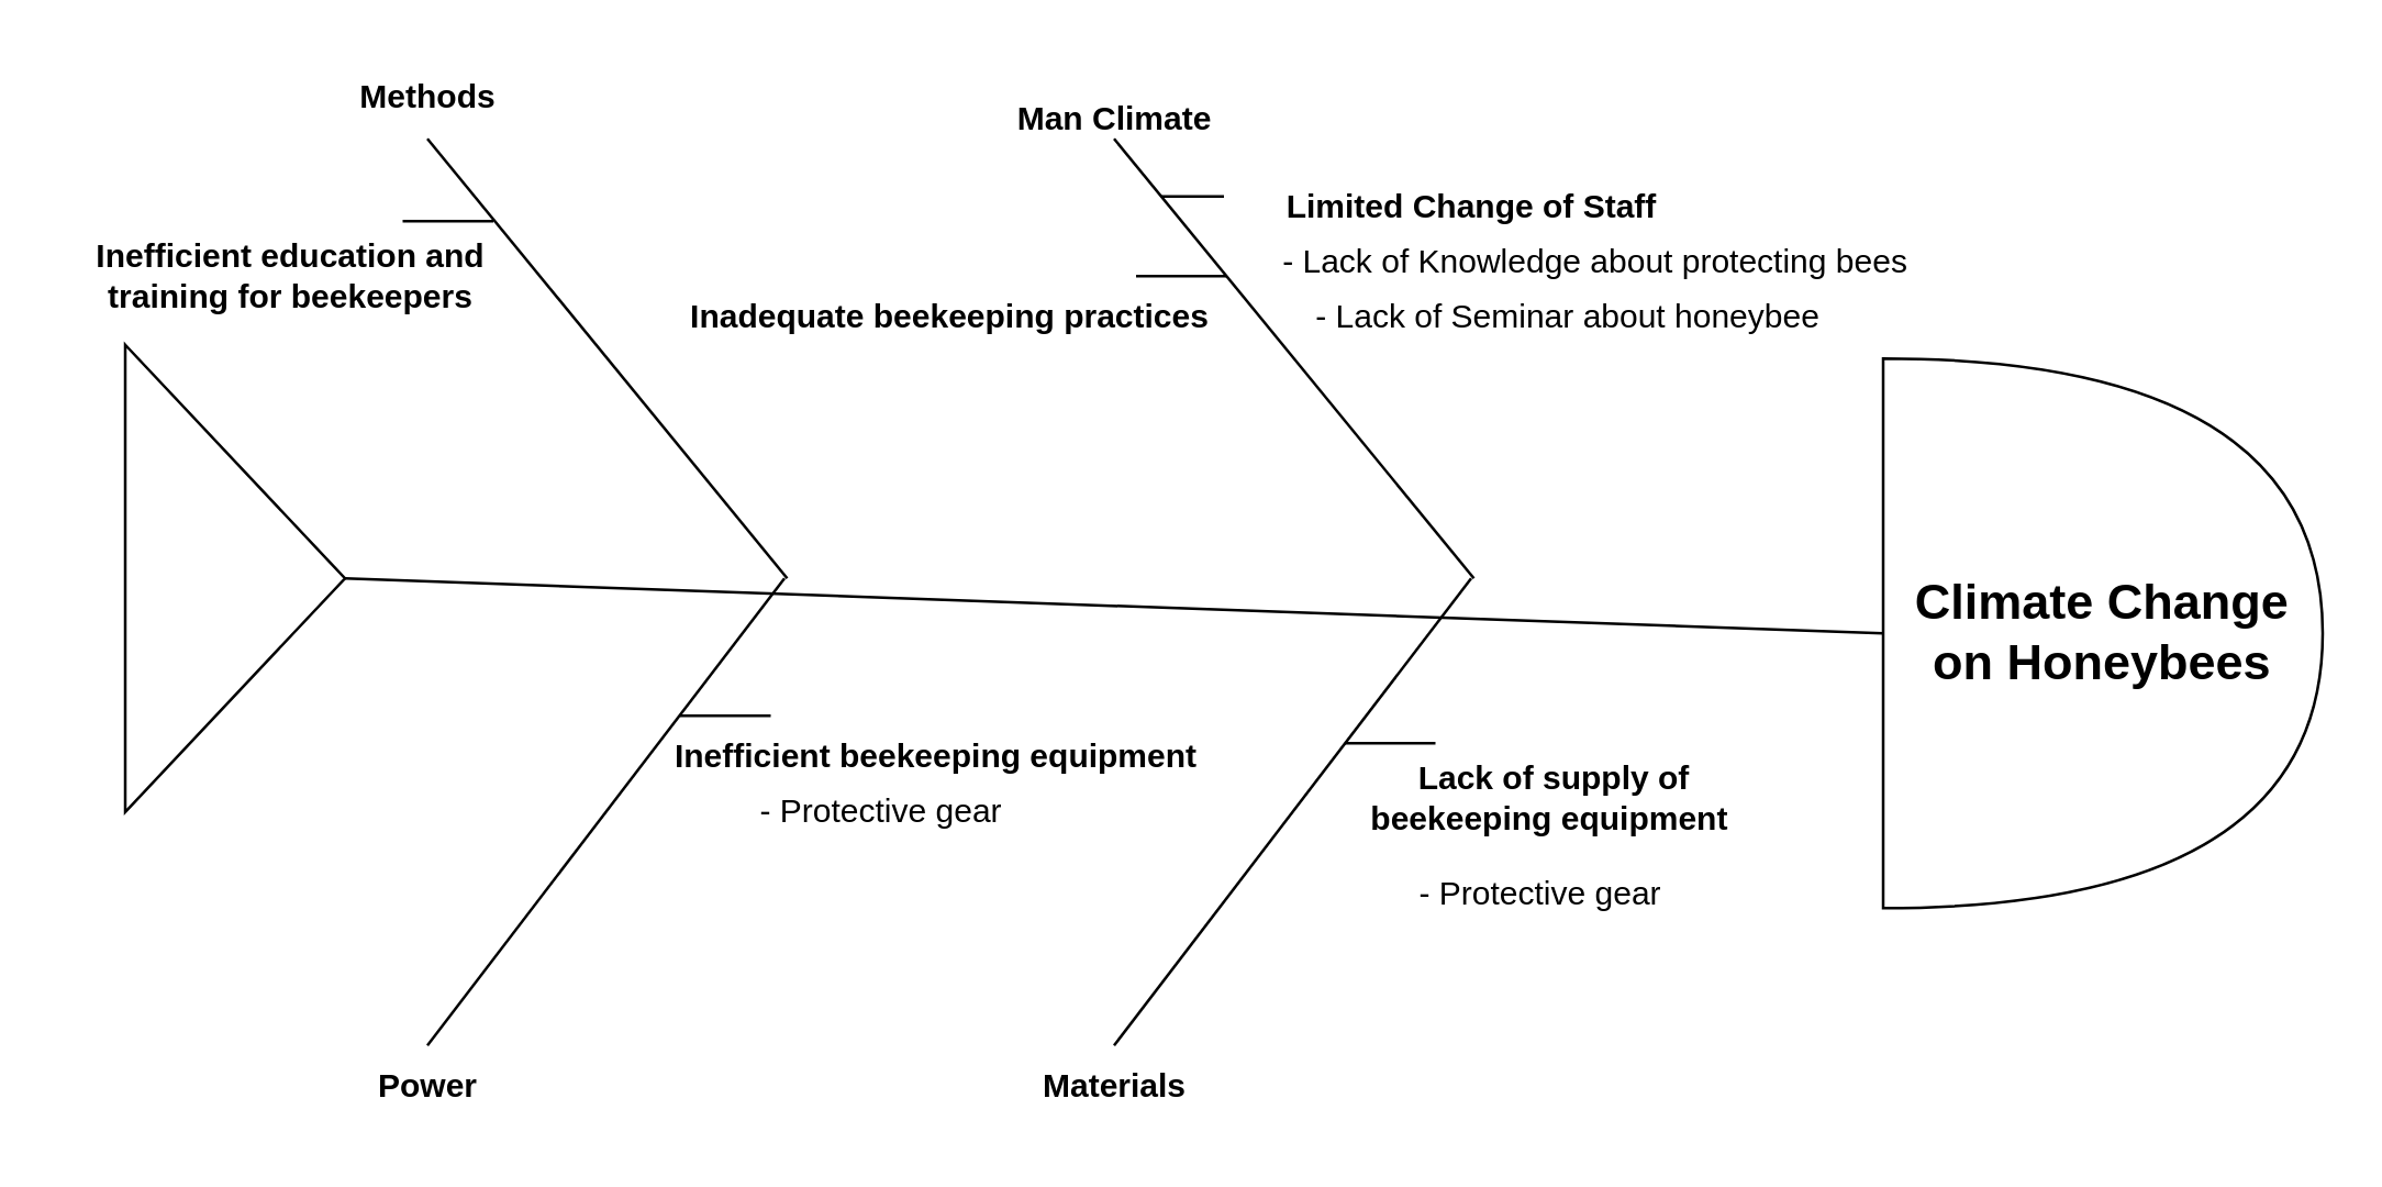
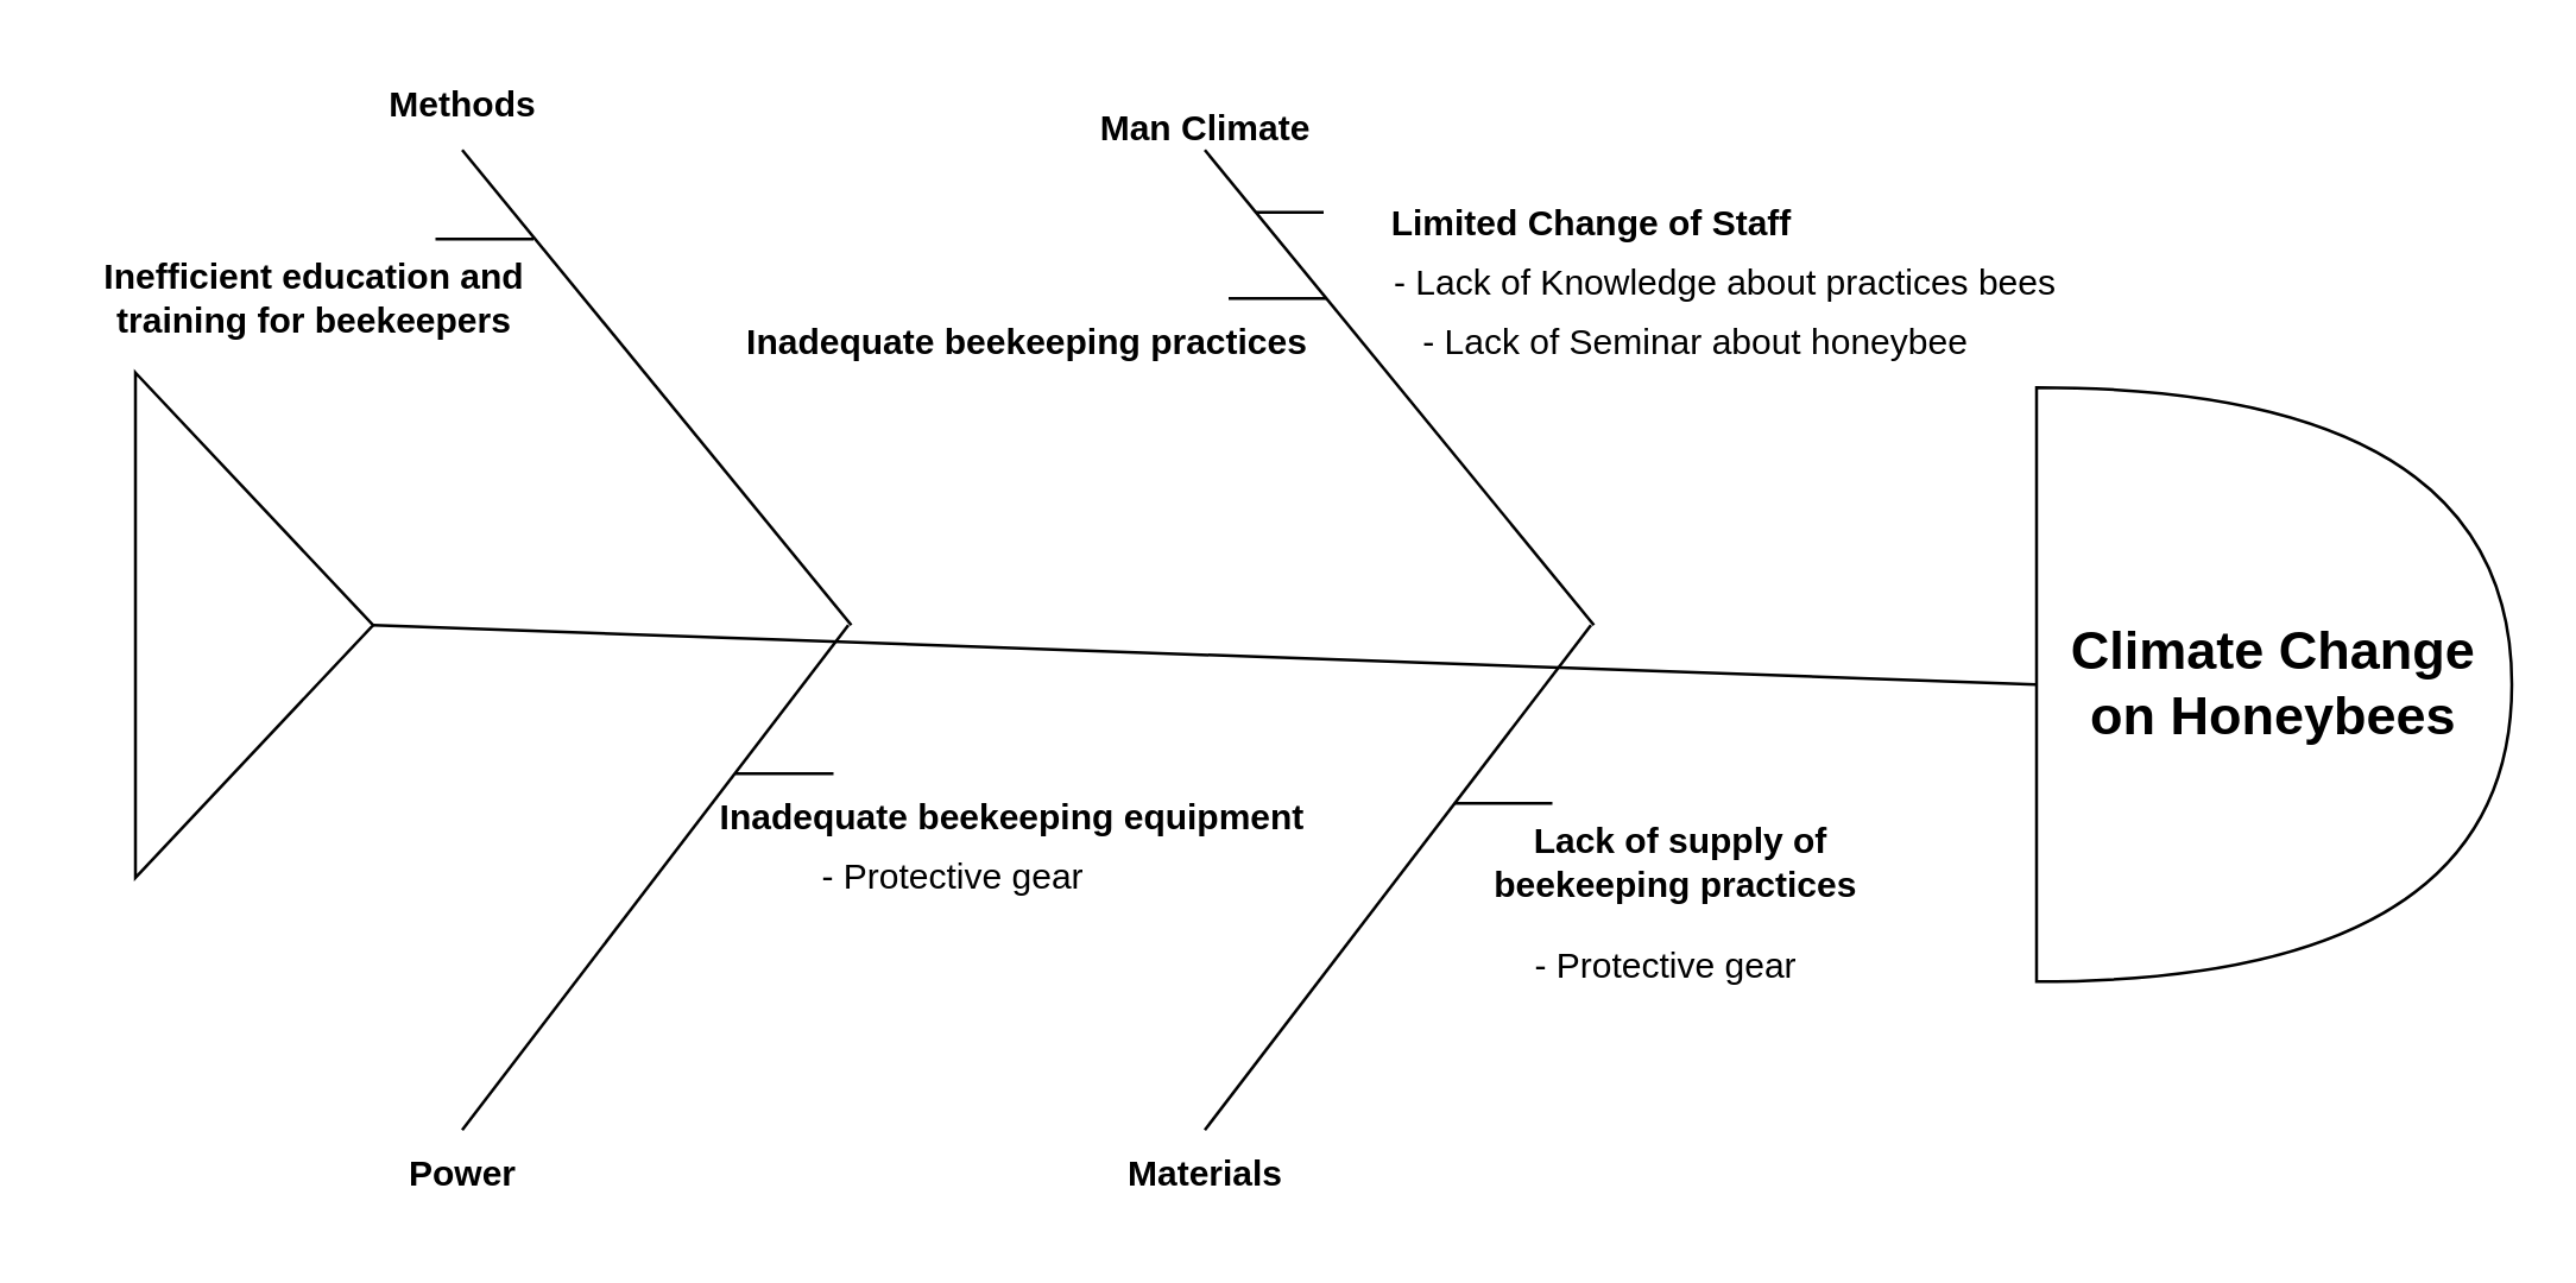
  <mxCell id="0" />
  <mxCell id="1" parent="0" />
  <mxCell id="2" value="&lt;font style=&quot;font-size: 18px;&quot;&gt;&lt;b style=&quot;&quot;&gt;Climate Change on Honeybees&lt;/b&gt;&lt;/font&gt;" style="shape=or;whiteSpace=wrap;html=1;" vertex="1" parent="1"><mxGeometry x="685" y="130" width="160" height="200" as="geometry" /></mxCell>
  <mxCell id="3" value="" style="endArrow=none;html=1;rounded=0;entryX=0;entryY=0.5;entryDx=0;entryDy=0;entryPerimeter=0;" edge="1" parent="1" target="2"><mxGeometry width="50" height="50" relative="1" as="geometry"><mxPoint x="125" y="210" as="sourcePoint" /><mxPoint x="465" y="440" as="targetPoint" /></mxGeometry></mxCell>
  <mxCell id="4" value="" style="endArrow=none;html=1;rounded=0;" edge="1" parent="1"><mxGeometry width="50" height="50" relative="1" as="geometry"><mxPoint x="405" y="380" as="sourcePoint" /><mxPoint x="535" y="210" as="targetPoint" /></mxGeometry></mxCell>
  <mxCell id="5" value="" style="endArrow=none;html=1;rounded=0;" edge="1" parent="1"><mxGeometry width="50" height="50" relative="1" as="geometry"><mxPoint x="155" y="380" as="sourcePoint" /><mxPoint x="285" y="210" as="targetPoint" /></mxGeometry></mxCell>
  <mxCell id="6" value="" style="endArrow=none;html=1;rounded=0;" edge="1" parent="1"><mxGeometry width="50" height="50" relative="1" as="geometry"><mxPoint x="155" y="50" as="sourcePoint" /><mxPoint x="286" y="210" as="targetPoint" /></mxGeometry></mxCell>
  <mxCell id="7" value="" style="endArrow=none;html=1;rounded=0;" edge="1" parent="1"><mxGeometry width="50" height="50" relative="1" as="geometry"><mxPoint x="405" y="50" as="sourcePoint" /><mxPoint x="536" y="210" as="targetPoint" /></mxGeometry></mxCell>
  <mxCell id="8" value="&lt;b&gt;Limited Change of Staff&lt;/b&gt;" style="text;html=1;align=center;verticalAlign=middle;resizable=0;points=[];autosize=1;strokeColor=none;fillColor=none;" vertex="1" parent="1"><mxGeometry x="445" y="60" width="180" height="30" as="geometry" /></mxCell>
  <mxCell id="9" value="" style="endArrow=none;html=1;rounded=0;entryX=0;entryY=0.367;entryDx=0;entryDy=0;entryPerimeter=0;" edge="1" parent="1" target="8"><mxGeometry width="50" height="50" relative="1" as="geometry"><mxPoint x="422" y="71" as="sourcePoint" /><mxPoint x="472" y="21" as="targetPoint" /></mxGeometry></mxCell>
- <mxCell id="10" value="- Lack of Knowledge about protecting bees" style="text;html=1;align=center;verticalAlign=middle;resizable=0;points=[];autosize=1;strokeColor=none;fillColor=none;" vertex="1" parent="1"><mxGeometry x="455" y="80" width="250" height="30" as="geometry" /></mxCell>
+ <mxCell id="10" value="- Lack of Knowledge about practices bees" style="text;html=1;align=center;verticalAlign=middle;resizable=0;points=[];autosize=1;strokeColor=none;fillColor=none;" vertex="1" parent="1"><mxGeometry x="455" y="80" width="250" height="30" as="geometry" /></mxCell>
  <mxCell id="11" value="- Lack of Seminar about honeybee" style="text;html=1;align=center;verticalAlign=middle;resizable=0;points=[];autosize=1;strokeColor=none;fillColor=none;" vertex="1" parent="1"><mxGeometry x="465" y="100" width="210" height="30" as="geometry" /></mxCell>
  <mxCell id="12" value="&lt;b&gt;Man Climate&lt;/b&gt;" style="text;html=1;align=center;verticalAlign=middle;resizable=0;points=[];autosize=1;strokeColor=none;fillColor=none;" vertex="1" parent="1"><mxGeometry x="360" y="28" width="90" height="30" as="geometry" /></mxCell>
  <mxCell id="13" value="&lt;b&gt;Materials&lt;/b&gt;" style="text;html=1;align=center;verticalAlign=middle;resizable=0;points=[];autosize=1;strokeColor=none;fillColor=none;" vertex="1" parent="1"><mxGeometry x="365" y="380" width="80" height="30" as="geometry" /></mxCell>
  <mxCell id="14" value="&lt;b&gt;Power&lt;/b&gt;" style="text;html=1;align=center;verticalAlign=middle;resizable=0;points=[];autosize=1;strokeColor=none;fillColor=none;" vertex="1" parent="1"><mxGeometry x="120" y="380" width="70" height="30" as="geometry" /></mxCell>
  <mxCell id="15" value="&lt;b&gt;Methods&lt;/b&gt;" style="text;html=1;align=center;verticalAlign=middle;resizable=0;points=[];autosize=1;strokeColor=none;fillColor=none;" vertex="1" parent="1"><mxGeometry x="120" y="20" width="70" height="30" as="geometry" /></mxCell>
  <mxCell id="16" value="" style="triangle;whiteSpace=wrap;html=1;rotation=0;" vertex="1" parent="1"><mxGeometry x="45" y="125" width="80" height="170" as="geometry" /></mxCell>
  <mxCell id="17" value="&lt;b&gt;Inefficient education and &lt;br&gt;training for beekeepers&lt;/b&gt;" style="text;html=1;align=center;verticalAlign=middle;resizable=0;points=[];autosize=1;strokeColor=none;fillColor=none;" vertex="1" parent="1"><mxGeometry x="20" y="80" width="170" height="40" as="geometry" /></mxCell>
  <mxCell id="18" value="" style="endArrow=none;html=1;rounded=0;entryX=0;entryY=0.367;entryDx=0;entryDy=0;entryPerimeter=0;" edge="1" parent="1"><mxGeometry width="50" height="50" relative="1" as="geometry"><mxPoint x="489" y="270" as="sourcePoint" /><mxPoint x="522" y="270" as="targetPoint" /></mxGeometry></mxCell>
- <mxCell id="19" value="&lt;b&gt;Lack of supply of &lt;br&gt;beekeeping equipment&amp;nbsp;&lt;/b&gt;" style="text;html=1;align=center;verticalAlign=middle;resizable=0;points=[];autosize=1;strokeColor=none;fillColor=none;" vertex="1" parent="1"><mxGeometry x="485" y="270" width="160" height="40" as="geometry" /></mxCell>
+ <mxCell id="19" value="&lt;b&gt;Lack of supply of &lt;br&gt;beekeeping practices&amp;nbsp;&lt;/b&gt;" style="text;html=1;align=center;verticalAlign=middle;resizable=0;points=[];autosize=1;strokeColor=none;fillColor=none;" vertex="1" parent="1"><mxGeometry x="485" y="270" width="160" height="40" as="geometry" /></mxCell>
  <mxCell id="20" value="- Protective gear" style="text;html=1;align=center;verticalAlign=middle;resizable=0;points=[];autosize=1;strokeColor=none;fillColor=none;" vertex="1" parent="1"><mxGeometry x="505" y="310" width="110" height="30" as="geometry" /></mxCell>
  <mxCell id="21" value="" style="endArrow=none;html=1;rounded=0;entryX=0;entryY=0.367;entryDx=0;entryDy=0;entryPerimeter=0;" edge="1" parent="1"><mxGeometry width="50" height="50" relative="1" as="geometry"><mxPoint x="247" y="260" as="sourcePoint" /><mxPoint x="280" y="260" as="targetPoint" /></mxGeometry></mxCell>
  <mxCell id="22" value="" style="endArrow=none;html=1;rounded=0;entryX=0;entryY=0.367;entryDx=0;entryDy=0;entryPerimeter=0;" edge="1" parent="1"><mxGeometry width="50" height="50" relative="1" as="geometry"><mxPoint x="146" y="80" as="sourcePoint" /><mxPoint x="179" y="80" as="targetPoint" /></mxGeometry></mxCell>
- <mxCell id="23" value="&lt;b&gt;Inefficient beekeeping equipment&lt;/b&gt;" style="text;html=1;align=center;verticalAlign=middle;resizable=0;points=[];autosize=1;strokeColor=none;fillColor=none;" vertex="1" parent="1"><mxGeometry x="235" y="260" width="210" height="30" as="geometry" /></mxCell>
+ <mxCell id="23" value="&lt;b&gt;Inadequate beekeeping equipment&lt;/b&gt;" style="text;html=1;align=center;verticalAlign=middle;resizable=0;points=[];autosize=1;strokeColor=none;fillColor=none;" vertex="1" parent="1"><mxGeometry x="235" y="260" width="210" height="30" as="geometry" /></mxCell>
  <mxCell id="24" value="" style="endArrow=none;html=1;rounded=0;entryX=0;entryY=0.367;entryDx=0;entryDy=0;entryPerimeter=0;" edge="1" parent="1"><mxGeometry width="50" height="50" relative="1" as="geometry"><mxPoint x="413" y="100" as="sourcePoint" /><mxPoint x="446" y="100" as="targetPoint" /></mxGeometry></mxCell>
  <mxCell id="25" value="&lt;b&gt;Inadequate beekeeping practices&lt;/b&gt;" style="text;html=1;align=center;verticalAlign=middle;resizable=0;points=[];autosize=1;strokeColor=none;fillColor=none;" vertex="1" parent="1"><mxGeometry x="240" y="100" width="210" height="30" as="geometry" /></mxCell>
  <mxCell id="26" value="- Protective gear" style="text;html=1;align=center;verticalAlign=middle;resizable=0;points=[];autosize=1;strokeColor=none;fillColor=none;" vertex="1" parent="1"><mxGeometry x="265" y="280" width="110" height="30" as="geometry" /></mxCell>
